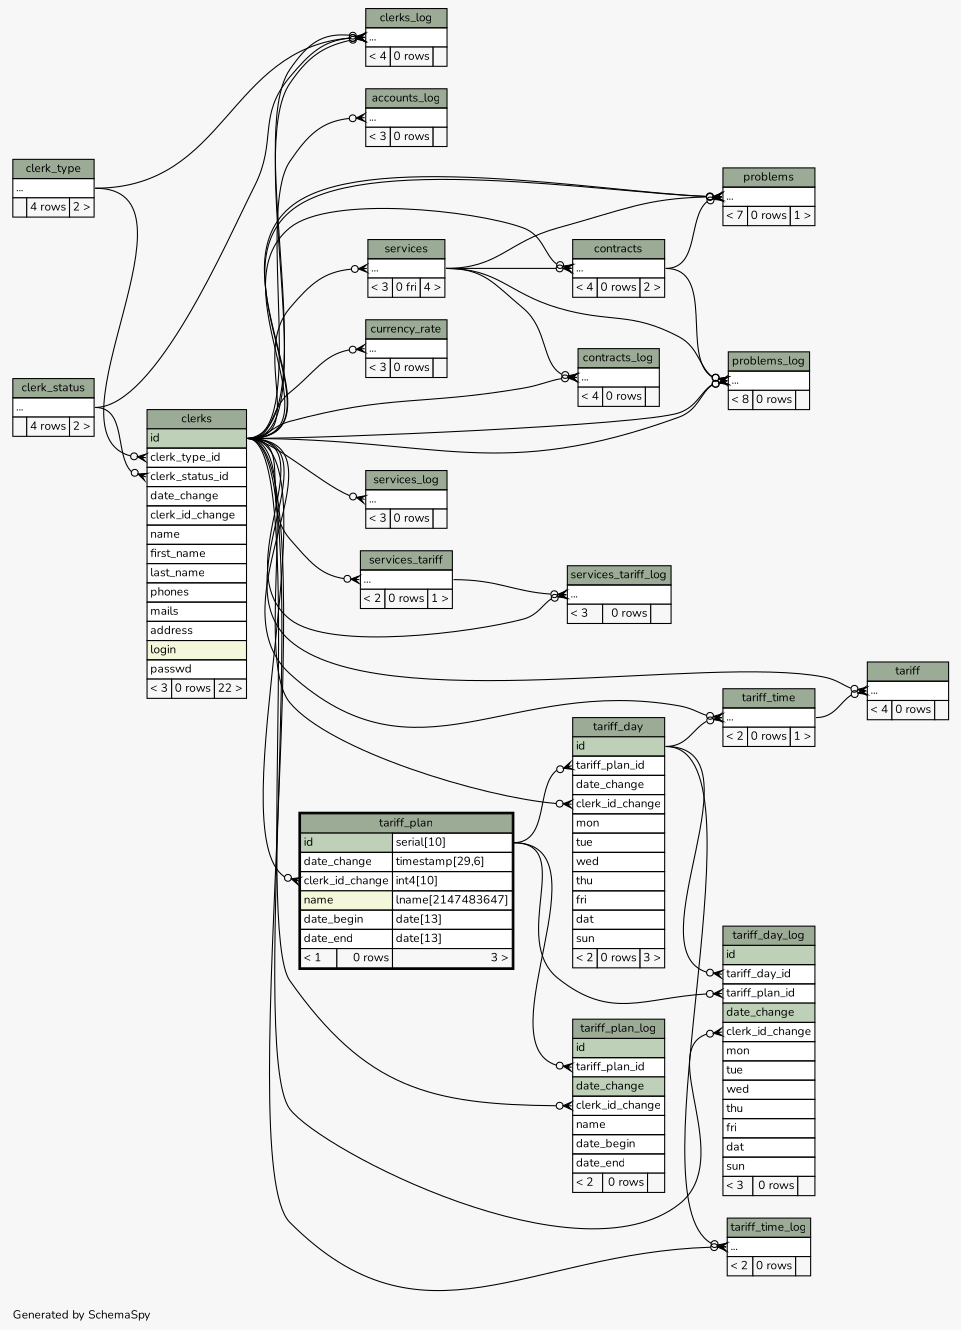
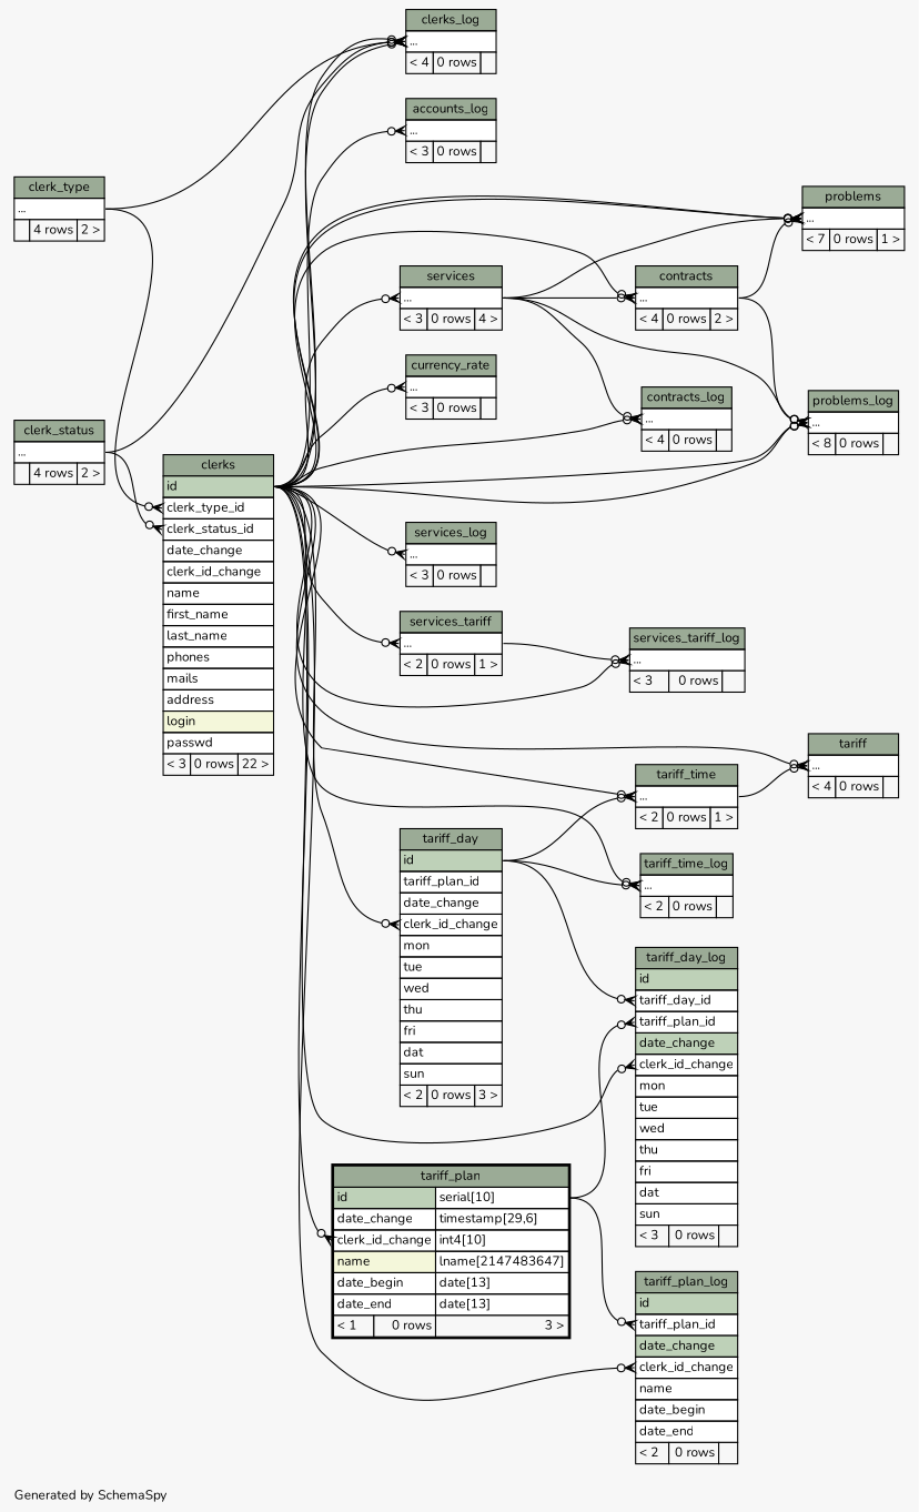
  digraph {
    bgcolor="#f7f7f7"
    fontname=Nunito
    fontsize=11
    label="\nGenerated by SchemaSpy"
    labeljust=l
    nodesep=0.18
    rankdir=RL
    ranksep=0.46
    node [fontname=Nunito fontsize=11 shape=plaintext]
    edge [arrowhead=none arrowsize=0.8 arrowtail=crowodot dir=back fontname=Nunito headport="id:e" tailport="elipses:w"]
    n1 [label=<     <TABLE BORDER="0" CELLBORDER="1" CELLSPACING="0" BGCOLOR="#ffffff">       <TR><TD COLSPAN="3" BGCOLOR="#9bab96" ALIGN="CENTER">accounts_log</TD></TR>       <TR><TD PORT="elipses" COLSPAN="3" ALIGN="LEFT">...</TD></TR>       <TR><TD ALIGN="LEFT" BGCOLOR="#f7f7f7">&lt; 3</TD><TD ALIGN="RIGHT" BGCOLOR="#f7f7f7">0 rows</TD><TD ALIGN="RIGHT" BGCOLOR="#f7f7f7">  </TD></TR>     </TABLE>>]
    n2 [label=<     <TABLE BORDER="0" CELLBORDER="1" CELLSPACING="0" BGCOLOR="#ffffff">       <TR><TD COLSPAN="3" BGCOLOR="#9bab96" ALIGN="CENTER">clerks</TD></TR>       <TR><TD PORT="id" COLSPAN="3" BGCOLOR="#bed1b8" ALIGN="LEFT">id</TD></TR>       <TR><TD PORT="clerk_type_id" COLSPAN="3" ALIGN="LEFT">clerk_type_id</TD></TR>       <TR><TD PORT="clerk_status_id" COLSPAN="3" ALIGN="LEFT">clerk_status_id</TD></TR>       <TR><TD PORT="date_change" COLSPAN="3" ALIGN="LEFT">date_change</TD></TR>       <TR><TD PORT="clerk_id_change" COLSPAN="3" ALIGN="LEFT">clerk_id_change</TD></TR>       <TR><TD PORT="name" COLSPAN="3" ALIGN="LEFT">name</TD></TR>       <TR><TD PORT="first_name" COLSPAN="3" ALIGN="LEFT">first_name</TD></TR>       <TR><TD PORT="last_name" COLSPAN="3" ALIGN="LEFT">last_name</TD></TR>       <TR><TD PORT="phones" COLSPAN="3" ALIGN="LEFT">phones</TD></TR>       <TR><TD PORT="mails" COLSPAN="3" ALIGN="LEFT">mails</TD></TR>       <TR><TD PORT="address" COLSPAN="3" ALIGN="LEFT">address</TD></TR>       <TR><TD PORT="login" COLSPAN="3" BGCOLOR="#f4f7da" ALIGN="LEFT">login</TD></TR>       <TR><TD PORT="passwd" COLSPAN="3" ALIGN="LEFT">passwd</TD></TR>       <TR><TD ALIGN="LEFT" BGCOLOR="#f7f7f7">&lt; 3</TD><TD ALIGN="RIGHT" BGCOLOR="#f7f7f7">0 rows</TD><TD ALIGN="RIGHT" BGCOLOR="#f7f7f7">22 &gt;</TD></TR>     </TABLE>>]
    n3 [label=<     <TABLE BORDER="0" CELLBORDER="1" CELLSPACING="0" BGCOLOR="#ffffff">       <TR><TD COLSPAN="3" BGCOLOR="#9bab96" ALIGN="CENTER">clerk_status</TD></TR>       <TR><TD PORT="elipses" COLSPAN="3" ALIGN="LEFT">...</TD></TR>       <TR><TD ALIGN="LEFT" BGCOLOR="#f7f7f7">  </TD><TD ALIGN="RIGHT" BGCOLOR="#f7f7f7">4 rows</TD><TD ALIGN="RIGHT" BGCOLOR="#f7f7f7">2 &gt;</TD></TR>     </TABLE>>]
    n4 [label=<     <TABLE BORDER="0" CELLBORDER="1" CELLSPACING="0" BGCOLOR="#ffffff">       <TR><TD COLSPAN="3" BGCOLOR="#9bab96" ALIGN="CENTER">clerk_type</TD></TR>       <TR><TD PORT="elipses" COLSPAN="3" ALIGN="LEFT">...</TD></TR>       <TR><TD ALIGN="LEFT" BGCOLOR="#f7f7f7">  </TD><TD ALIGN="RIGHT" BGCOLOR="#f7f7f7">4 rows</TD><TD ALIGN="RIGHT" BGCOLOR="#f7f7f7">2 &gt;</TD></TR>     </TABLE>>]
    n5 [label=<     <TABLE BORDER="0" CELLBORDER="1" CELLSPACING="0" BGCOLOR="#ffffff">       <TR><TD COLSPAN="3" BGCOLOR="#9bab96" ALIGN="CENTER">clerks_log</TD></TR>       <TR><TD PORT="elipses" COLSPAN="3" ALIGN="LEFT">...</TD></TR>       <TR><TD ALIGN="LEFT" BGCOLOR="#f7f7f7">&lt; 4</TD><TD ALIGN="RIGHT" BGCOLOR="#f7f7f7">0 rows</TD><TD ALIGN="RIGHT" BGCOLOR="#f7f7f7">  </TD></TR>     </TABLE>>]
    n6 [label=<     <TABLE BORDER="0" CELLBORDER="1" CELLSPACING="0" BGCOLOR="#ffffff">       <TR><TD COLSPAN="3" BGCOLOR="#9bab96" ALIGN="CENTER">contracts</TD></TR>       <TR><TD PORT="elipses" COLSPAN="3" ALIGN="LEFT">...</TD></TR>       <TR><TD ALIGN="LEFT" BGCOLOR="#f7f7f7">&lt; 4</TD><TD ALIGN="RIGHT" BGCOLOR="#f7f7f7">0 rows</TD><TD ALIGN="RIGHT" BGCOLOR="#f7f7f7">2 &gt;</TD></TR>     </TABLE>>]
-   n7 [label=<     <TABLE BORDER="0" CELLBORDER="1" CELLSPACING="0" BGCOLOR="#ffffff">       <TR><TD COLSPAN="3" BGCOLOR="#9bab96" ALIGN="CENTER">services</TD></TR>       <TR><TD PORT="elipses" COLSPAN="3" ALIGN="LEFT">...</TD></TR>       <TR><TD ALIGN="LEFT" BGCOLOR="#f7f7f7">&lt; 3</TD><TD ALIGN="RIGHT" BGCOLOR="#f7f7f7">0 fri</TD><TD ALIGN="RIGHT" BGCOLOR="#f7f7f7">4 &gt;</TD></TR>     </TABLE>>]
+   n7 [label=<     <TABLE BORDER="0" CELLBORDER="1" CELLSPACING="0" BGCOLOR="#ffffff">       <TR><TD COLSPAN="3" BGCOLOR="#9bab96" ALIGN="CENTER">services</TD></TR>       <TR><TD PORT="elipses" COLSPAN="3" ALIGN="LEFT">...</TD></TR>       <TR><TD ALIGN="LEFT" BGCOLOR="#f7f7f7">&lt; 3</TD><TD ALIGN="RIGHT" BGCOLOR="#f7f7f7">0 rows</TD><TD ALIGN="RIGHT" BGCOLOR="#f7f7f7">4 &gt;</TD></TR>     </TABLE>>]
    n8 [label=<     <TABLE BORDER="0" CELLBORDER="1" CELLSPACING="0" BGCOLOR="#ffffff">       <TR><TD COLSPAN="3" BGCOLOR="#9bab96" ALIGN="CENTER">contracts_log</TD></TR>       <TR><TD PORT="elipses" COLSPAN="3" ALIGN="LEFT">...</TD></TR>       <TR><TD ALIGN="LEFT" BGCOLOR="#f7f7f7">&lt; 4</TD><TD ALIGN="RIGHT" BGCOLOR="#f7f7f7">0 rows</TD><TD ALIGN="RIGHT" BGCOLOR="#f7f7f7">  </TD></TR>     </TABLE>>]
    n9 [label=<     <TABLE BORDER="0" CELLBORDER="1" CELLSPACING="0" BGCOLOR="#ffffff">       <TR><TD COLSPAN="3" BGCOLOR="#9bab96" ALIGN="CENTER">currency_rate</TD></TR>       <TR><TD PORT="elipses" COLSPAN="3" ALIGN="LEFT">...</TD></TR>       <TR><TD ALIGN="LEFT" BGCOLOR="#f7f7f7">&lt; 3</TD><TD ALIGN="RIGHT" BGCOLOR="#f7f7f7">0 rows</TD><TD ALIGN="RIGHT" BGCOLOR="#f7f7f7">  </TD></TR>     </TABLE>>]
    n10 [label=<     <TABLE BORDER="0" CELLBORDER="1" CELLSPACING="0" BGCOLOR="#ffffff">       <TR><TD COLSPAN="3" BGCOLOR="#9bab96" ALIGN="CENTER">problems</TD></TR>       <TR><TD PORT="elipses" COLSPAN="3" ALIGN="LEFT">...</TD></TR>       <TR><TD ALIGN="LEFT" BGCOLOR="#f7f7f7">&lt; 7</TD><TD ALIGN="RIGHT" BGCOLOR="#f7f7f7">0 rows</TD><TD ALIGN="RIGHT" BGCOLOR="#f7f7f7">1 &gt;</TD></TR>     </TABLE>>]
    n11 [label=<     <TABLE BORDER="0" CELLBORDER="1" CELLSPACING="0" BGCOLOR="#ffffff">       <TR><TD COLSPAN="3" BGCOLOR="#9bab96" ALIGN="CENTER">problems_log</TD></TR>       <TR><TD PORT="elipses" COLSPAN="3" ALIGN="LEFT">...</TD></TR>       <TR><TD ALIGN="LEFT" BGCOLOR="#f7f7f7">&lt; 8</TD><TD ALIGN="RIGHT" BGCOLOR="#f7f7f7">0 rows</TD><TD ALIGN="RIGHT" BGCOLOR="#f7f7f7">  </TD></TR>     </TABLE>>]
    n12 [label=<     <TABLE BORDER="0" CELLBORDER="1" CELLSPACING="0" BGCOLOR="#ffffff">       <TR><TD COLSPAN="3" BGCOLOR="#9bab96" ALIGN="CENTER">services_log</TD></TR>       <TR><TD PORT="elipses" COLSPAN="3" ALIGN="LEFT">...</TD></TR>       <TR><TD ALIGN="LEFT" BGCOLOR="#f7f7f7">&lt; 3</TD><TD ALIGN="RIGHT" BGCOLOR="#f7f7f7">0 rows</TD><TD ALIGN="RIGHT" BGCOLOR="#f7f7f7">  </TD></TR>     </TABLE>>]
    n13 [label=<     <TABLE BORDER="0" CELLBORDER="1" CELLSPACING="0" BGCOLOR="#ffffff">       <TR><TD COLSPAN="3" BGCOLOR="#9bab96" ALIGN="CENTER">services_tariff</TD></TR>       <TR><TD PORT="elipses" COLSPAN="3" ALIGN="LEFT">...</TD></TR>       <TR><TD ALIGN="LEFT" BGCOLOR="#f7f7f7">&lt; 2</TD><TD ALIGN="RIGHT" BGCOLOR="#f7f7f7">0 rows</TD><TD ALIGN="RIGHT" BGCOLOR="#f7f7f7">1 &gt;</TD></TR>     </TABLE>>]
    n14 [label=<     <TABLE BORDER="0" CELLBORDER="1" CELLSPACING="0" BGCOLOR="#ffffff">       <TR><TD COLSPAN="3" BGCOLOR="#9bab96" ALIGN="CENTER">services_tariff_log</TD></TR>       <TR><TD PORT="elipses" COLSPAN="3" ALIGN="LEFT">...</TD></TR>       <TR><TD ALIGN="LEFT" BGCOLOR="#f7f7f7">&lt; 3</TD><TD ALIGN="RIGHT" BGCOLOR="#f7f7f7">0 rows</TD><TD ALIGN="RIGHT" BGCOLOR="#f7f7f7">  </TD></TR>     </TABLE>>]
    n15 [label=<     <TABLE BORDER="0" CELLBORDER="1" CELLSPACING="0" BGCOLOR="#ffffff">       <TR><TD COLSPAN="3" BGCOLOR="#9bab96" ALIGN="CENTER">tariff</TD></TR>       <TR><TD PORT="elipses" COLSPAN="3" ALIGN="LEFT">...</TD></TR>       <TR><TD ALIGN="LEFT" BGCOLOR="#f7f7f7">&lt; 4</TD><TD ALIGN="RIGHT" BGCOLOR="#f7f7f7">0 rows</TD><TD ALIGN="RIGHT" BGCOLOR="#f7f7f7">  </TD></TR>     </TABLE>>]
    n16 [label=<     <TABLE BORDER="0" CELLBORDER="1" CELLSPACING="0" BGCOLOR="#ffffff">       <TR><TD COLSPAN="3" BGCOLOR="#9bab96" ALIGN="CENTER">tariff_time</TD></TR>       <TR><TD PORT="elipses" COLSPAN="3" ALIGN="LEFT">...</TD></TR>       <TR><TD ALIGN="LEFT" BGCOLOR="#f7f7f7">&lt; 2</TD><TD ALIGN="RIGHT" BGCOLOR="#f7f7f7">0 rows</TD><TD ALIGN="RIGHT" BGCOLOR="#f7f7f7">1 &gt;</TD></TR>     </TABLE>>]
    n17 [label=<     <TABLE BORDER="0" CELLBORDER="1" CELLSPACING="0" BGCOLOR="#ffffff">       <TR><TD COLSPAN="3" BGCOLOR="#9bab96" ALIGN="CENTER">tariff_day</TD></TR>       <TR><TD PORT="id" COLSPAN="3" BGCOLOR="#bed1b8" ALIGN="LEFT">id</TD></TR>       <TR><TD PORT="tariff_plan_id" COLSPAN="3" ALIGN="LEFT">tariff_plan_id</TD></TR>       <TR><TD PORT="date_change" COLSPAN="3" ALIGN="LEFT">date_change</TD></TR>       <TR><TD PORT="clerk_id_change" COLSPAN="3" ALIGN="LEFT">clerk_id_change</TD></TR>       <TR><TD PORT="mon" COLSPAN="3" ALIGN="LEFT">mon</TD></TR>       <TR><TD PORT="tue" COLSPAN="3" ALIGN="LEFT">tue</TD></TR>       <TR><TD PORT="wed" COLSPAN="3" ALIGN="LEFT">wed</TD></TR>       <TR><TD PORT="thu" COLSPAN="3" ALIGN="LEFT">thu</TD></TR>       <TR><TD PORT="fri" COLSPAN="3" ALIGN="LEFT">fri</TD></TR>       <TR><TD PORT="dat" COLSPAN="3" ALIGN="LEFT">dat</TD></TR>       <TR><TD PORT="sun" COLSPAN="3" ALIGN="LEFT">sun</TD></TR>       <TR><TD ALIGN="LEFT" BGCOLOR="#f7f7f7">&lt; 2</TD><TD ALIGN="RIGHT" BGCOLOR="#f7f7f7">0 rows</TD><TD ALIGN="RIGHT" BGCOLOR="#f7f7f7">3 &gt;</TD></TR>     </TABLE>>]
    n18 [label=<     <TABLE BORDER="2" CELLBORDER="1" CELLSPACING="0" BGCOLOR="#ffffff">       <TR><TD COLSPAN="3" BGCOLOR="#9bab96" ALIGN="CENTER">tariff_plan</TD></TR>       <TR><TD PORT="id" COLSPAN="2" BGCOLOR="#bed1b8" ALIGN="LEFT">id</TD><TD PORT="id.type" ALIGN="LEFT">serial[10]</TD></TR>       <TR><TD PORT="date_change" COLSPAN="2" ALIGN="LEFT">date_change</TD><TD PORT="date_change.type" ALIGN="LEFT">timestamp[29,6]</TD></TR>       <TR><TD PORT="clerk_id_change" COLSPAN="2" ALIGN="LEFT">clerk_id_change</TD><TD PORT="clerk_id_change.type" ALIGN="LEFT">int4[10]</TD></TR>       <TR><TD PORT="name" COLSPAN="2" BGCOLOR="#f4f7da" ALIGN="LEFT">name</TD><TD PORT="name.type" ALIGN="LEFT">lname[2147483647]</TD></TR>       <TR><TD PORT="date_begin" COLSPAN="2" ALIGN="LEFT">date_begin</TD><TD PORT="date_begin.type" ALIGN="LEFT">date[13]</TD></TR>       <TR><TD PORT="date_end" COLSPAN="2" ALIGN="LEFT">date_end</TD><TD PORT="date_end.type" ALIGN="LEFT">date[13]</TD></TR>       <TR><TD ALIGN="LEFT" BGCOLOR="#f7f7f7">&lt; 1</TD><TD ALIGN="RIGHT" BGCOLOR="#f7f7f7">0 rows</TD><TD ALIGN="RIGHT" BGCOLOR="#f7f7f7">3 &gt;</TD></TR>     </TABLE>>]
    n19 [label=<     <TABLE BORDER="0" CELLBORDER="1" CELLSPACING="0" BGCOLOR="#ffffff">       <TR><TD COLSPAN="3" BGCOLOR="#9bab96" ALIGN="CENTER">tariff_day_log</TD></TR>       <TR><TD PORT="id" COLSPAN="3" BGCOLOR="#bed1b8" ALIGN="LEFT">id</TD></TR>       <TR><TD PORT="tariff_day_id" COLSPAN="3" ALIGN="LEFT">tariff_day_id</TD></TR>       <TR><TD PORT="tariff_plan_id" COLSPAN="3" ALIGN="LEFT">tariff_plan_id</TD></TR>       <TR><TD PORT="date_change" COLSPAN="3" BGCOLOR="#bed1b8" ALIGN="LEFT">date_change</TD></TR>       <TR><TD PORT="clerk_id_change" COLSPAN="3" ALIGN="LEFT">clerk_id_change</TD></TR>       <TR><TD PORT="mon" COLSPAN="3" ALIGN="LEFT">mon</TD></TR>       <TR><TD PORT="tue" COLSPAN="3" ALIGN="LEFT">tue</TD></TR>       <TR><TD PORT="wed" COLSPAN="3" ALIGN="LEFT">wed</TD></TR>       <TR><TD PORT="thu" COLSPAN="3" ALIGN="LEFT">thu</TD></TR>       <TR><TD PORT="fri" COLSPAN="3" ALIGN="LEFT">fri</TD></TR>       <TR><TD PORT="dat" COLSPAN="3" ALIGN="LEFT">dat</TD></TR>       <TR><TD PORT="sun" COLSPAN="3" ALIGN="LEFT">sun</TD></TR>       <TR><TD ALIGN="LEFT" BGCOLOR="#f7f7f7">&lt; 3</TD><TD ALIGN="RIGHT" BGCOLOR="#f7f7f7">0 rows</TD><TD ALIGN="RIGHT" BGCOLOR="#f7f7f7">  </TD></TR>     </TABLE>>]
    n20 [label=<     <TABLE BORDER="0" CELLBORDER="1" CELLSPACING="0" BGCOLOR="#ffffff">       <TR><TD COLSPAN="3" BGCOLOR="#9bab96" ALIGN="CENTER">tariff_plan_log</TD></TR>       <TR><TD PORT="id" COLSPAN="3" BGCOLOR="#bed1b8" ALIGN="LEFT">id</TD></TR>       <TR><TD PORT="tariff_plan_id" COLSPAN="3" ALIGN="LEFT">tariff_plan_id</TD></TR>       <TR><TD PORT="date_change" COLSPAN="3" BGCOLOR="#bed1b8" ALIGN="LEFT">date_change</TD></TR>       <TR><TD PORT="clerk_id_change" COLSPAN="3" ALIGN="LEFT">clerk_id_change</TD></TR>       <TR><TD PORT="name" COLSPAN="3" ALIGN="LEFT">name</TD></TR>       <TR><TD PORT="date_begin" COLSPAN="3" ALIGN="LEFT">date_begin</TD></TR>       <TR><TD PORT="date_end" COLSPAN="3" ALIGN="LEFT">date_end</TD></TR>       <TR><TD ALIGN="LEFT" BGCOLOR="#f7f7f7">&lt; 2</TD><TD ALIGN="RIGHT" BGCOLOR="#f7f7f7">0 rows</TD><TD ALIGN="RIGHT" BGCOLOR="#f7f7f7">  </TD></TR>     </TABLE>>]
    n21 [label=<     <TABLE BORDER="0" CELLBORDER="1" CELLSPACING="0" BGCOLOR="#ffffff">       <TR><TD COLSPAN="3" BGCOLOR="#9bab96" ALIGN="CENTER">tariff_time_log</TD></TR>       <TR><TD PORT="elipses" COLSPAN="3" ALIGN="LEFT">...</TD></TR>       <TR><TD ALIGN="LEFT" BGCOLOR="#f7f7f7">&lt; 2</TD><TD ALIGN="RIGHT" BGCOLOR="#f7f7f7">0 rows</TD><TD ALIGN="RIGHT" BGCOLOR="#f7f7f7">  </TD></TR>     </TABLE>>]
    n1 -> n2
    n2 -> n3 [headport="elipses:e" tailport="clerk_status_id:w"]
    n2 -> n4 [headport="elipses:e" tailport="clerk_type_id:w"]
    n5 -> n2
    n5 -> n2
    n5 -> n3 [headport="elipses:e"]
    n5 -> n4 [headport="elipses:e"]
    n6 -> n2
    n6 -> n7 [headport="elipses:e"]
    n7 -> n2
    n8 -> n2
    n8 -> n7 [headport="elipses:e"]
    n9 -> n2
    n10 -> n2
    n10 -> n2
    n10 -> n6 [headport="elipses:e"]
    n10 -> n7 [headport="elipses:e"]
    n11 -> n2
    n11 -> n2
    n11 -> n6 [headport="elipses:e"]
    n11 -> n7 [headport="elipses:e"]
    n12 -> n2
    n13 -> n2
    n14 -> n2
    n14 -> n13 [headport="elipses:e"]
    n15 -> n2
    n15 -> n16 [headport="elipses:e"]
    n16 -> n2
    n16 -> n17
    n17 -> n2 [tailport="clerk_id_change:w"]
-   n17 -> n18 [headport="id.type:e" tailport="tariff_plan_id:w"]
    n18 -> n2 [tailport="clerk_id_change:w"]
    n19 -> n2 [tailport="clerk_id_change:w"]
    n19 -> n17 [tailport="tariff_day_id:w"]
    n19 -> n18 [headport="id.type:e" tailport="tariff_plan_id:w"]
    n20 -> n2 [tailport="clerk_id_change:w"]
    n20 -> n18 [headport="id.type:e" tailport="tariff_plan_id:w"]
    n21 -> n2
    n21 -> n17
  }
